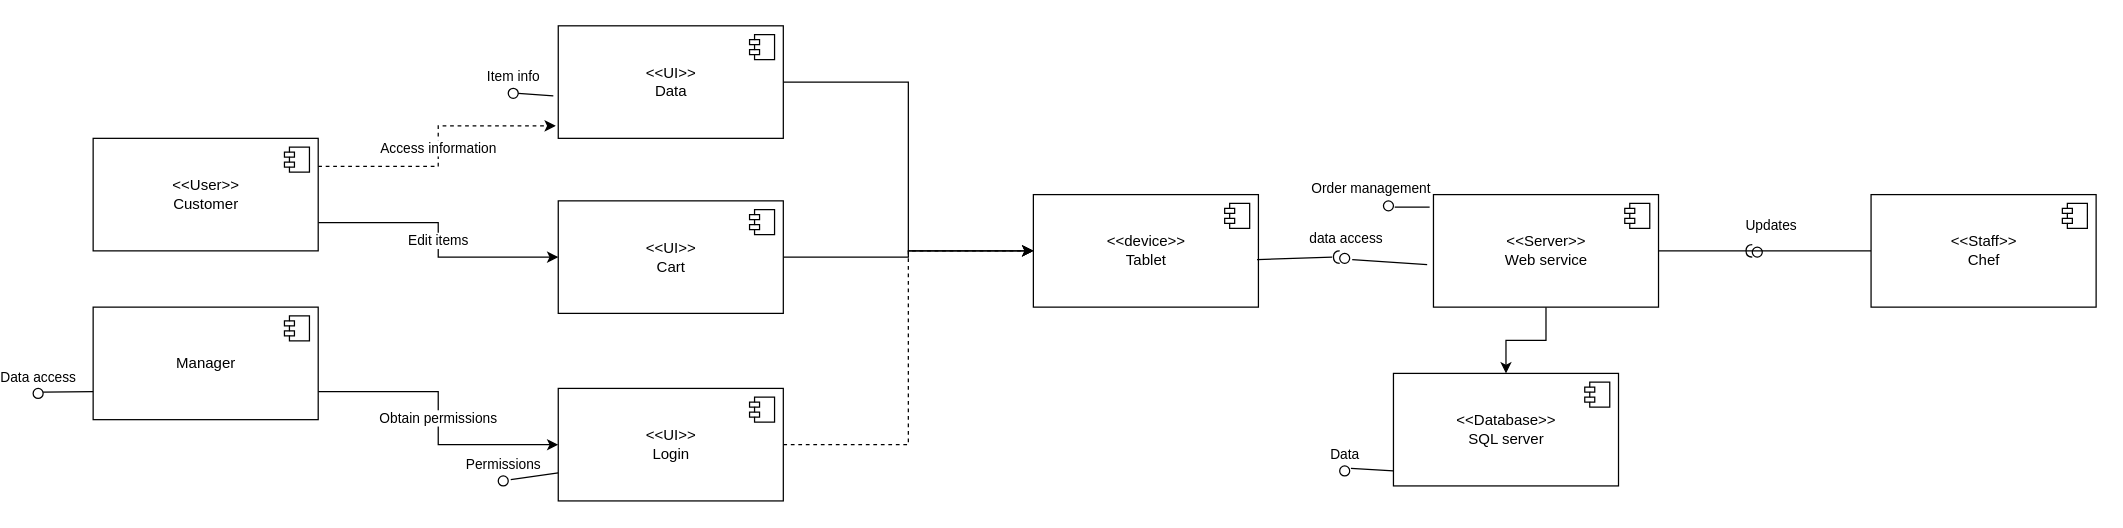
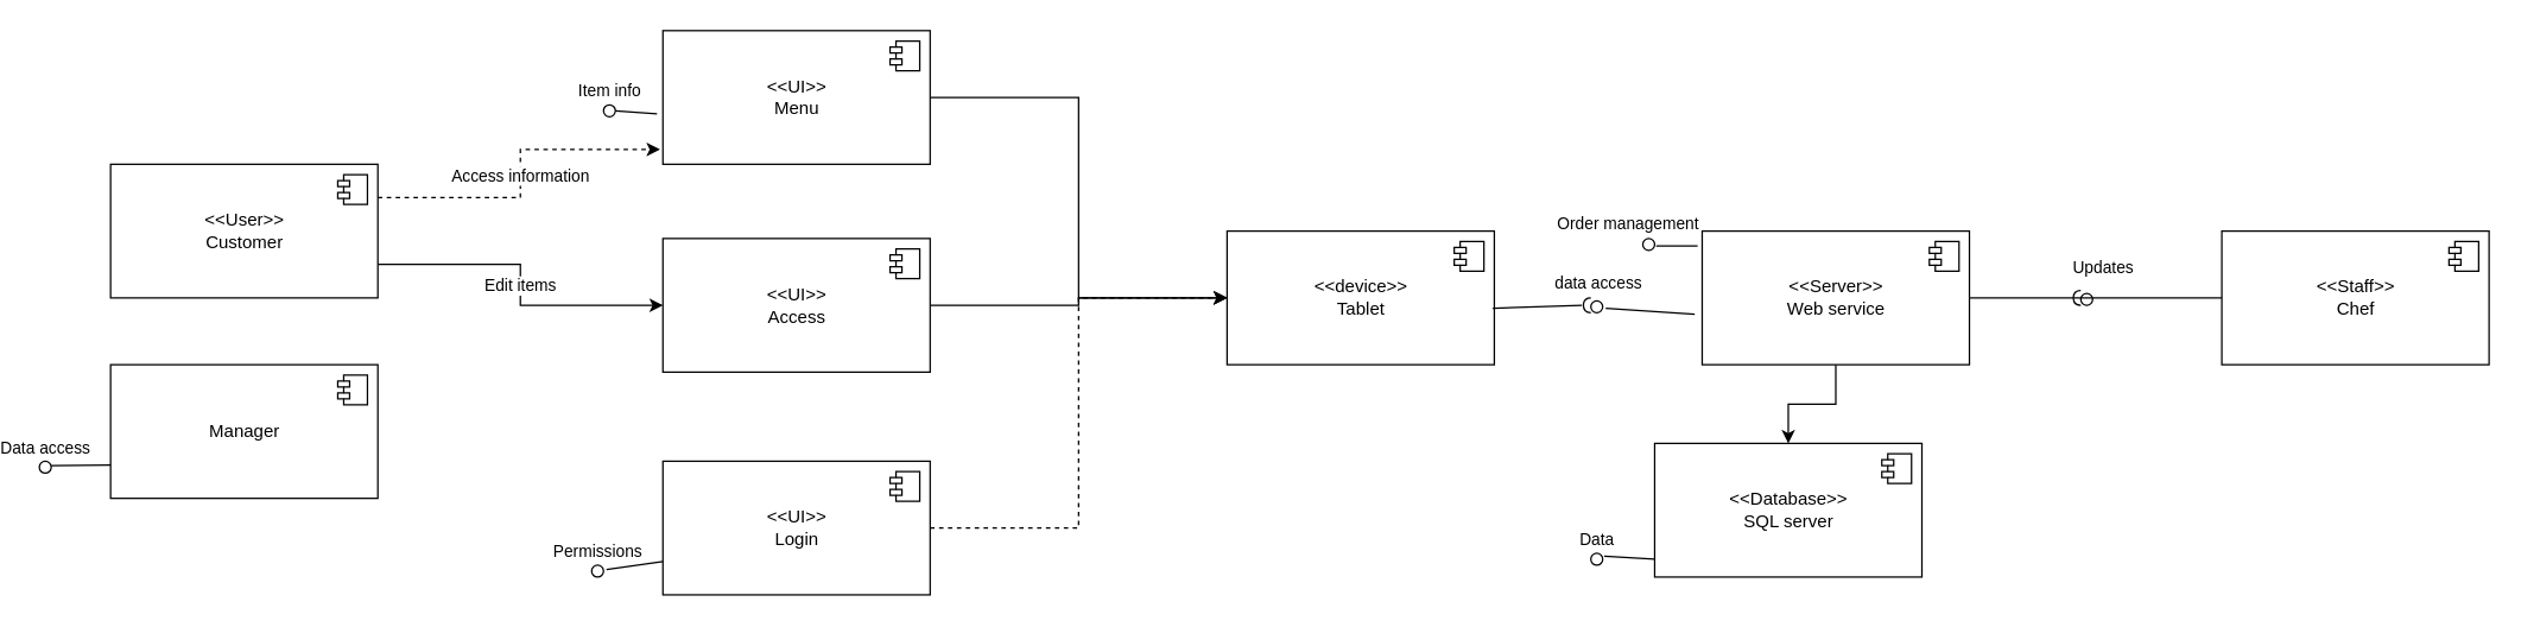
  <mxCell id="0" />
  <mxCell id="1" parent="0" />
  <mxCell id="2" value="&amp;lt;&amp;lt;Database&amp;gt;&amp;gt;&lt;br&gt;SQL server" style="html=1;dropTarget=0;" vertex="1" parent="1"><mxGeometry x="1108" y="298" width="180" height="90" as="geometry" /></mxCell>
  <mxCell id="3" value="" style="shape=module;jettyWidth=8;jettyHeight=4;" vertex="1" parent="2"><mxGeometry x="1" width="20" height="20" relative="1" as="geometry"><mxPoint x="-27" y="7" as="offset" /></mxGeometry></mxCell>
  <mxCell id="4" value="&amp;lt;&amp;lt;Staff&amp;gt;&amp;gt;&lt;br&gt;Chef" style="html=1;dropTarget=0;" vertex="1" parent="1"><mxGeometry x="1490" y="155" width="180" height="90" as="geometry" /></mxCell>
  <mxCell id="5" value="" style="shape=module;jettyWidth=8;jettyHeight=4;" vertex="1" parent="4"><mxGeometry x="1" width="20" height="20" relative="1" as="geometry"><mxPoint x="-27" y="7" as="offset" /></mxGeometry></mxCell>
  <mxCell id="6" style="edgeStyle=orthogonalEdgeStyle;rounded=0;orthogonalLoop=1;jettySize=auto;html=1;exitX=0.5;exitY=1;exitDx=0;exitDy=0;" edge="1" parent="1" source="7" target="2"><mxGeometry relative="1" as="geometry" /></mxCell>
  <mxCell id="7" value="&amp;lt;&amp;lt;Server&amp;gt;&amp;gt;&lt;br&gt;Web service" style="html=1;dropTarget=0;" vertex="1" parent="1"><mxGeometry x="1140" y="155" width="180" height="90" as="geometry" /></mxCell>
  <mxCell id="8" value="" style="shape=module;jettyWidth=8;jettyHeight=4;" vertex="1" parent="7"><mxGeometry x="1" width="20" height="20" relative="1" as="geometry"><mxPoint x="-27" y="7" as="offset" /></mxGeometry></mxCell>
  <mxCell id="9" style="edgeStyle=orthogonalEdgeStyle;rounded=0;orthogonalLoop=1;jettySize=auto;html=1;exitX=1;exitY=0.5;exitDx=0;exitDy=0;entryX=0;entryY=0.5;entryDx=0;entryDy=0;dashed=1;" edge="1" parent="1" source="10" target="18"><mxGeometry relative="1" as="geometry" /></mxCell>
  <mxCell id="10" value="&amp;lt;&amp;lt;UI&amp;gt;&amp;gt;&lt;br&gt;Login" style="html=1;dropTarget=0;" vertex="1" parent="1"><mxGeometry x="440" y="310" width="180" height="90" as="geometry" /></mxCell>
  <mxCell id="11" value="" style="shape=module;jettyWidth=8;jettyHeight=4;" vertex="1" parent="10"><mxGeometry x="1" width="20" height="20" relative="1" as="geometry"><mxPoint x="-27" y="7" as="offset" /></mxGeometry></mxCell>
  <mxCell id="12" style="edgeStyle=orthogonalEdgeStyle;rounded=0;orthogonalLoop=1;jettySize=auto;html=1;exitX=1;exitY=0.5;exitDx=0;exitDy=0;entryX=0;entryY=0.5;entryDx=0;entryDy=0;" edge="1" parent="1" source="13" target="18"><mxGeometry relative="1" as="geometry" /></mxCell>
- <mxCell id="13" value="&amp;lt;&amp;lt;UI&amp;gt;&amp;gt;&lt;br&gt;Cart" style="html=1;dropTarget=0;" vertex="1" parent="1"><mxGeometry x="440" y="160" width="180" height="90" as="geometry" /></mxCell>
+ <mxCell id="13" value="&amp;lt;&amp;lt;UI&amp;gt;&amp;gt;&lt;br&gt;Access" style="html=1;dropTarget=0;" vertex="1" parent="1"><mxGeometry x="440" y="160" width="180" height="90" as="geometry" /></mxCell>
  <mxCell id="14" value="" style="shape=module;jettyWidth=8;jettyHeight=4;" vertex="1" parent="13"><mxGeometry x="1" width="20" height="20" relative="1" as="geometry"><mxPoint x="-27" y="7" as="offset" /></mxGeometry></mxCell>
  <mxCell id="15" value="" style="edgeStyle=orthogonalEdgeStyle;rounded=0;orthogonalLoop=1;jettySize=auto;html=1;exitX=1;exitY=0.5;exitDx=0;exitDy=0;entryX=0;entryY=0.5;entryDx=0;entryDy=0;" edge="1" parent="1" source="16" target="18"><mxGeometry relative="1" as="geometry" /></mxCell>
- <mxCell id="16" value="&amp;lt;&amp;lt;UI&amp;gt;&amp;gt;&lt;br&gt;Data" style="html=1;dropTarget=0;" vertex="1" parent="1"><mxGeometry x="440" y="20" width="180" height="90" as="geometry" /></mxCell>
+ <mxCell id="16" value="&amp;lt;&amp;lt;UI&amp;gt;&amp;gt;&lt;br&gt;Menu" style="html=1;dropTarget=0;" vertex="1" parent="1"><mxGeometry x="440" y="20" width="180" height="90" as="geometry" /></mxCell>
  <mxCell id="17" value="" style="shape=module;jettyWidth=8;jettyHeight=4;" vertex="1" parent="16"><mxGeometry x="1" width="20" height="20" relative="1" as="geometry"><mxPoint x="-27" y="7" as="offset" /></mxGeometry></mxCell>
  <mxCell id="18" value="&amp;lt;&amp;lt;device&amp;gt;&amp;gt;&lt;br&gt;Tablet" style="html=1;dropTarget=0;" vertex="1" parent="1"><mxGeometry x="820" y="155" width="180" height="90" as="geometry" /></mxCell>
  <mxCell id="19" value="" style="shape=module;jettyWidth=8;jettyHeight=4;" vertex="1" parent="18"><mxGeometry x="1" width="20" height="20" relative="1" as="geometry"><mxPoint x="-27" y="7" as="offset" /></mxGeometry></mxCell>
- <mxCell id="20" value="Obtain permissions" style="edgeStyle=orthogonalEdgeStyle;rounded=0;orthogonalLoop=1;jettySize=auto;html=1;exitX=1;exitY=0.75;exitDx=0;exitDy=0;entryX=0;entryY=0.5;entryDx=0;entryDy=0;" edge="1" parent="1" source="21" target="10"><mxGeometry relative="1" as="geometry" /></mxCell>
  <mxCell id="21" value="Manager" style="html=1;dropTarget=0;" vertex="1" parent="1"><mxGeometry x="68" y="245" width="180" height="90" as="geometry" /></mxCell>
  <mxCell id="22" value="" style="shape=module;jettyWidth=8;jettyHeight=4;" vertex="1" parent="21"><mxGeometry x="1" width="20" height="20" relative="1" as="geometry"><mxPoint x="-27" y="7" as="offset" /></mxGeometry></mxCell>
  <mxCell id="23" value="Access information" style="edgeStyle=orthogonalEdgeStyle;rounded=0;orthogonalLoop=1;jettySize=auto;html=1;exitX=1;exitY=0.25;exitDx=0;exitDy=0;entryX=-0.011;entryY=0.889;entryDx=0;entryDy=0;entryPerimeter=0;dashed=1;" edge="1" parent="1" source="25" target="16"><mxGeometry relative="1" as="geometry"><mxPoint x="400" y="108" as="targetPoint" /></mxGeometry></mxCell>
  <mxCell id="24" value="Edit items" style="edgeStyle=orthogonalEdgeStyle;rounded=0;orthogonalLoop=1;jettySize=auto;html=1;exitX=1;exitY=0.75;exitDx=0;exitDy=0;entryX=0;entryY=0.5;entryDx=0;entryDy=0;" edge="1" parent="1" source="25" target="13"><mxGeometry relative="1" as="geometry" /></mxCell>
  <mxCell id="25" value="&amp;lt;&amp;lt;User&amp;gt;&amp;gt;&lt;br&gt;Customer" style="html=1;dropTarget=0;" vertex="1" parent="1"><mxGeometry x="68" y="110" width="180" height="90" as="geometry" /></mxCell>
  <mxCell id="26" value="" style="shape=module;jettyWidth=8;jettyHeight=4;" vertex="1" parent="25"><mxGeometry x="1" width="20" height="20" relative="1" as="geometry"><mxPoint x="-27" y="7" as="offset" /></mxGeometry></mxCell>
  <mxCell id="27" value="" style="endArrow=none;html=1;rounded=0;align=center;verticalAlign=top;endFill=0;labelBackgroundColor=none;endSize=2;exitX=0;exitY=0.75;exitDx=0;exitDy=0;" edge="1" source="21" parent="1"><mxGeometry relative="1" as="geometry"><mxPoint x="28" y="313" as="targetPoint" /></mxGeometry></mxCell>
  <mxCell id="28" value="Data access" style="ellipse;html=1;fontSize=11;align=center;fillColor=none;points=[];aspect=fixed;resizable=0;verticalAlign=bottom;labelPosition=center;verticalLabelPosition=top;flipH=1;" vertex="1" parent="1"><mxGeometry x="20" y="310" width="8" height="8" as="geometry" /></mxCell>
  <mxCell id="29" value="Item info" style="ellipse;html=1;fontSize=11;align=center;fillColor=none;points=[];aspect=fixed;resizable=0;verticalAlign=bottom;labelPosition=center;verticalLabelPosition=top;flipH=1;" vertex="1" parent="1"><mxGeometry x="400" y="70" width="8" height="8" as="geometry" /></mxCell>
  <mxCell id="30" value="" style="endArrow=none;html=1;rounded=0;entryX=-0.022;entryY=0.622;entryDx=0;entryDy=0;entryPerimeter=0;" edge="1" parent="1" source="29" target="16"><mxGeometry width="50" height="50" relative="1" as="geometry"><mxPoint x="390" y="140" as="sourcePoint" /><mxPoint x="440" y="90" as="targetPoint" /></mxGeometry></mxCell>
  <mxCell id="31" value="Permissions" style="ellipse;html=1;fontSize=11;align=center;fillColor=none;points=[];aspect=fixed;resizable=0;verticalAlign=bottom;labelPosition=center;verticalLabelPosition=top;flipH=1;" vertex="1" parent="1"><mxGeometry x="392" y="380" width="8" height="8" as="geometry" /></mxCell>
  <mxCell id="32" value="" style="endArrow=none;html=1;rounded=0;entryX=0;entryY=0.75;entryDx=0;entryDy=0;exitX=-0.25;exitY=0.375;exitDx=0;exitDy=0;exitPerimeter=0;" edge="1" parent="1" source="31" target="10"><mxGeometry width="50" height="50" relative="1" as="geometry"><mxPoint x="350" y="470" as="sourcePoint" /><mxPoint x="400" y="420" as="targetPoint" /></mxGeometry></mxCell>
  <mxCell id="33" value="" style="shape=requiredInterface;html=1;fontSize=11;align=center;fillColor=none;points=[];aspect=fixed;resizable=0;verticalAlign=bottom;labelPosition=center;verticalLabelPosition=top;flipH=1;" vertex="1" parent="1"><mxGeometry x="1060" y="200" width="5" height="10" as="geometry" /></mxCell>
  <mxCell id="34" value="" style="ellipse;html=1;fontSize=11;align=center;fillColor=none;points=[];aspect=fixed;resizable=0;verticalAlign=bottom;labelPosition=center;verticalLabelPosition=top;flipH=1;" vertex="1" parent="1"><mxGeometry x="1065" y="202" width="8" height="8" as="geometry" /></mxCell>
  <mxCell id="35" value="" style="ellipse;html=1;fontSize=11;align=center;fillColor=none;points=[];aspect=fixed;resizable=0;verticalAlign=bottom;labelPosition=center;verticalLabelPosition=top;flipH=1;" vertex="1" parent="1"><mxGeometry x="1100" y="160" width="8" height="8" as="geometry" /></mxCell>
  <mxCell id="36" value="Order management" style="endArrow=none;html=1;rounded=0;exitX=-0.125;exitY=0.625;exitDx=0;exitDy=0;exitPerimeter=0;entryX=-0.017;entryY=0.111;entryDx=0;entryDy=0;entryPerimeter=0;" edge="1" parent="1" source="35" target="7"><mxGeometry x="-1" y="24" width="50" height="50" relative="1" as="geometry"><mxPoint x="1090" y="110" as="sourcePoint" /><mxPoint x="1150" y="60" as="targetPoint" /><mxPoint x="-19" y="9" as="offset" /></mxGeometry></mxCell>
  <mxCell id="37" value="data access" style="endArrow=none;html=1;rounded=0;exitX=0.994;exitY=0.578;exitDx=0;exitDy=0;entryX=1.2;entryY=0.5;entryDx=0;entryDy=0;entryPerimeter=0;exitPerimeter=0;" edge="1" parent="1" source="18" target="33"><mxGeometry x="1" y="19" width="50" height="50" relative="1" as="geometry"><mxPoint x="1080" y="280" as="sourcePoint" /><mxPoint x="1130" y="230" as="targetPoint" /><mxPoint x="12" y="4" as="offset" /></mxGeometry></mxCell>
  <mxCell id="38" value="" style="endArrow=none;html=1;rounded=0;exitX=-0.25;exitY=0.625;exitDx=0;exitDy=0;exitPerimeter=0;entryX=-0.028;entryY=0.622;entryDx=0;entryDy=0;entryPerimeter=0;" edge="1" parent="1" source="34" target="7"><mxGeometry width="50" height="50" relative="1" as="geometry"><mxPoint x="1090" y="230" as="sourcePoint" /><mxPoint x="1140" y="180" as="targetPoint" /></mxGeometry></mxCell>
  <mxCell id="39" value="" style="shape=requiredInterface;html=1;fontSize=11;align=center;fillColor=none;points=[];aspect=fixed;resizable=0;verticalAlign=bottom;labelPosition=center;verticalLabelPosition=top;flipH=1;" vertex="1" parent="1"><mxGeometry x="1390" y="195" width="5" height="10" as="geometry" /></mxCell>
  <mxCell id="40" value="" style="ellipse;html=1;fontSize=11;align=center;fillColor=none;points=[];aspect=fixed;resizable=0;verticalAlign=bottom;labelPosition=center;verticalLabelPosition=top;flipH=1;" vertex="1" parent="1"><mxGeometry x="1395" y="197" width="8" height="8" as="geometry" /></mxCell>
  <mxCell id="41" value="Updates" style="endArrow=none;html=1;rounded=0;exitX=1;exitY=0.5;exitDx=0;exitDy=0;entryX=0;entryY=0.5;entryDx=0;entryDy=0;" edge="1" parent="1" source="7" target="4"><mxGeometry x="0.059" y="20" width="50" height="50" relative="1" as="geometry"><mxPoint x="1370" y="280" as="sourcePoint" /><mxPoint x="1420" y="230" as="targetPoint" /><mxPoint as="offset" /></mxGeometry></mxCell>
  <mxCell id="42" value="Data" style="ellipse;html=1;fontSize=11;align=center;fillColor=none;points=[];aspect=fixed;resizable=0;verticalAlign=bottom;labelPosition=center;verticalLabelPosition=top;flipH=1;" vertex="1" parent="1"><mxGeometry x="1065" y="372" width="8" height="8" as="geometry" /></mxCell>
  <mxCell id="43" value="" style="endArrow=none;html=1;rounded=0;exitX=-0.125;exitY=0.25;exitDx=0;exitDy=0;exitPerimeter=0;entryX=0;entryY=0.867;entryDx=0;entryDy=0;entryPerimeter=0;" edge="1" parent="1" source="42" target="2"><mxGeometry width="50" height="50" relative="1" as="geometry"><mxPoint x="990" y="460" as="sourcePoint" /><mxPoint x="1040" y="410" as="targetPoint" /></mxGeometry></mxCell>
